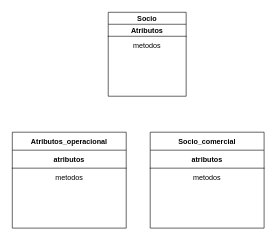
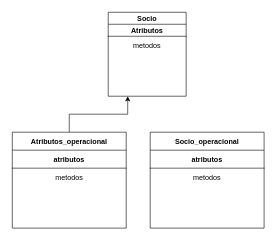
  <mxCell id="0" />
  <mxCell id="1" parent="0" />
  <mxCell id="2" value="Socio" style="shape=table;startSize=20;container=1;collapsible=1;childLayout=tableLayout;fixedRows=1;rowLines=0;fontStyle=1;align=center;resizeLast=1;" vertex="1" parent="1"><mxGeometry x="180" y="20" width="130" height="140" as="geometry" /></mxCell>
  <mxCell id="3" value="" style="shape=partialRectangle;collapsible=0;dropTarget=0;pointerEvents=0;fillColor=none;top=0;left=0;bottom=1;right=0;points=[[0,0.5],[1,0.5]];portConstraint=eastwest;" vertex="1" parent="2"><mxGeometry y="20" width="130" height="20" as="geometry" /></mxCell>
  <mxCell id="4" value="Atributos" style="shape=partialRectangle;connectable=0;fillColor=none;top=0;left=0;bottom=0;right=0;fontStyle=1;overflow=hidden;" vertex="1" parent="3"><mxGeometry width="130" height="20" as="geometry" /></mxCell>
  <mxCell id="5" value="" style="shape=partialRectangle;collapsible=0;dropTarget=0;pointerEvents=0;fillColor=none;top=0;left=0;bottom=0;right=0;points=[[0,0.5],[1,0.5]];portConstraint=eastwest;" vertex="1" parent="2"><mxGeometry y="40" width="130" height="30" as="geometry" /></mxCell>
  <mxCell id="6" value="metodos" style="shape=partialRectangle;connectable=0;fillColor=none;top=0;left=0;bottom=0;right=0;editable=1;overflow=hidden;" vertex="1" parent="5"><mxGeometry width="130" height="30" as="geometry" /></mxCell>
  <mxCell id="7" value="" style="shape=partialRectangle;collapsible=0;dropTarget=0;pointerEvents=0;fillColor=none;top=0;left=0;bottom=0;right=0;points=[[0,0.5],[1,0.5]];portConstraint=eastwest;" vertex="1" parent="2"><mxGeometry y="70" width="130" height="20" as="geometry" /></mxCell>
  <mxCell id="8" style="shape=partialRectangle;connectable=0;fillColor=none;top=0;left=0;bottom=0;right=0;editable=1;overflow=hidden;" vertex="1" parent="7"><mxGeometry width="130" height="20" as="geometry" /></mxCell>
  <mxCell id="9" value="" style="shape=partialRectangle;collapsible=0;dropTarget=0;pointerEvents=0;fillColor=none;top=0;left=0;bottom=0;right=0;points=[[0,0.5],[1,0.5]];portConstraint=eastwest;" vertex="1" parent="2"><mxGeometry y="90" width="130" height="30" as="geometry" /></mxCell>
  <mxCell id="10" style="shape=partialRectangle;connectable=0;fillColor=none;top=0;left=0;bottom=0;right=0;editable=1;overflow=hidden;" vertex="1" parent="9"><mxGeometry width="130" height="30" as="geometry" /></mxCell>
+ <mxCell id="11" style="edgeStyle=orthogonalEdgeStyle;rounded=0;orthogonalLoop=1;jettySize=auto;html=1;exitX=0.5;exitY=0;exitDx=0;exitDy=0;entryX=0.25;entryY=1;entryDx=0;entryDy=0;startSize=30;" edge="1" parent="1" source="12" target="2"><mxGeometry relative="1" as="geometry" /></mxCell>
  <mxCell id="12" value="Atributos_operacional" style="shape=table;startSize=30;container=1;collapsible=1;childLayout=tableLayout;fixedRows=1;rowLines=0;fontStyle=1;align=center;resizeLast=1;" vertex="1" parent="1"><mxGeometry x="20" y="220" width="190" height="160" as="geometry" /></mxCell>
  <mxCell id="13" value="" style="shape=partialRectangle;collapsible=0;dropTarget=0;pointerEvents=0;fillColor=none;top=0;left=0;bottom=1;right=0;points=[[0,0.5],[1,0.5]];portConstraint=eastwest;" vertex="1" parent="12"><mxGeometry y="30" width="190" height="30" as="geometry" /></mxCell>
  <mxCell id="14" value="atributos" style="shape=partialRectangle;connectable=0;fillColor=none;top=0;left=0;bottom=0;right=0;fontStyle=1;overflow=hidden;" vertex="1" parent="13"><mxGeometry width="190" height="30" as="geometry" /></mxCell>
  <mxCell id="15" value="" style="shape=partialRectangle;collapsible=0;dropTarget=0;pointerEvents=0;fillColor=none;top=0;left=0;bottom=0;right=0;points=[[0,0.5],[1,0.5]];portConstraint=eastwest;" vertex="1" parent="12"><mxGeometry y="60" width="190" height="30" as="geometry" /></mxCell>
  <mxCell id="16" value="metodos" style="shape=partialRectangle;connectable=0;fillColor=none;top=0;left=0;bottom=0;right=0;editable=1;overflow=hidden;" vertex="1" parent="15"><mxGeometry width="190" height="30" as="geometry" /></mxCell>
  <mxCell id="17" value="" style="shape=partialRectangle;collapsible=0;dropTarget=0;pointerEvents=0;fillColor=none;top=0;left=0;bottom=0;right=0;points=[[0,0.5],[1,0.5]];portConstraint=eastwest;" vertex="1" parent="12"><mxGeometry y="90" width="190" height="30" as="geometry" /></mxCell>
  <mxCell id="18" style="shape=partialRectangle;connectable=0;fillColor=none;top=0;left=0;bottom=0;right=0;editable=1;overflow=hidden;" vertex="1" parent="17"><mxGeometry width="190" height="30" as="geometry" /></mxCell>
  <mxCell id="19" value="" style="shape=partialRectangle;collapsible=0;dropTarget=0;pointerEvents=0;fillColor=none;top=0;left=0;bottom=0;right=0;points=[[0,0.5],[1,0.5]];portConstraint=eastwest;" vertex="1" parent="12"><mxGeometry y="120" width="190" height="30" as="geometry" /></mxCell>
  <mxCell id="20" style="shape=partialRectangle;connectable=0;fillColor=none;top=0;left=0;bottom=0;right=0;editable=1;overflow=hidden;" vertex="1" parent="19"><mxGeometry width="190" height="30" as="geometry" /></mxCell>
- <mxCell id="21" value="Socio_comercial" style="shape=table;startSize=30;container=1;collapsible=1;childLayout=tableLayout;fixedRows=1;rowLines=0;fontStyle=1;align=center;resizeLast=1;" vertex="1" parent="1"><mxGeometry x="250" y="220" width="190" height="160" as="geometry" /></mxCell>
+ <mxCell id="21" value="Socio_operacional" style="shape=table;startSize=30;container=1;collapsible=1;childLayout=tableLayout;fixedRows=1;rowLines=0;fontStyle=1;align=center;resizeLast=1;" vertex="1" parent="1"><mxGeometry x="250" y="220" width="190" height="160" as="geometry" /></mxCell>
  <mxCell id="22" value="" style="shape=partialRectangle;collapsible=0;dropTarget=0;pointerEvents=0;fillColor=none;top=0;left=0;bottom=1;right=0;points=[[0,0.5],[1,0.5]];portConstraint=eastwest;" vertex="1" parent="21"><mxGeometry y="30" width="190" height="30" as="geometry" /></mxCell>
  <mxCell id="23" value="atributos" style="shape=partialRectangle;connectable=0;fillColor=none;top=0;left=0;bottom=0;right=0;fontStyle=1;overflow=hidden;" vertex="1" parent="22"><mxGeometry width="190" height="30" as="geometry" /></mxCell>
  <mxCell id="24" value="" style="shape=partialRectangle;collapsible=0;dropTarget=0;pointerEvents=0;fillColor=none;top=0;left=0;bottom=0;right=0;points=[[0,0.5],[1,0.5]];portConstraint=eastwest;" vertex="1" parent="21"><mxGeometry y="60" width="190" height="30" as="geometry" /></mxCell>
  <mxCell id="25" value="metodos" style="shape=partialRectangle;connectable=0;fillColor=none;top=0;left=0;bottom=0;right=0;editable=1;overflow=hidden;" vertex="1" parent="24"><mxGeometry width="190" height="30" as="geometry" /></mxCell>
  <mxCell id="26" value="" style="shape=partialRectangle;collapsible=0;dropTarget=0;pointerEvents=0;fillColor=none;top=0;left=0;bottom=0;right=0;points=[[0,0.5],[1,0.5]];portConstraint=eastwest;" vertex="1" parent="21"><mxGeometry y="90" width="190" height="30" as="geometry" /></mxCell>
  <mxCell id="27" style="shape=partialRectangle;connectable=0;fillColor=none;top=0;left=0;bottom=0;right=0;editable=1;overflow=hidden;" vertex="1" parent="26"><mxGeometry width="190" height="30" as="geometry" /></mxCell>
  <mxCell id="28" value="" style="shape=partialRectangle;collapsible=0;dropTarget=0;pointerEvents=0;fillColor=none;top=0;left=0;bottom=0;right=0;points=[[0,0.5],[1,0.5]];portConstraint=eastwest;" vertex="1" parent="21"><mxGeometry y="120" width="190" height="30" as="geometry" /></mxCell>
  <mxCell id="29" style="shape=partialRectangle;connectable=0;fillColor=none;top=0;left=0;bottom=0;right=0;editable=1;overflow=hidden;" vertex="1" parent="28"><mxGeometry width="190" height="30" as="geometry" /></mxCell>
